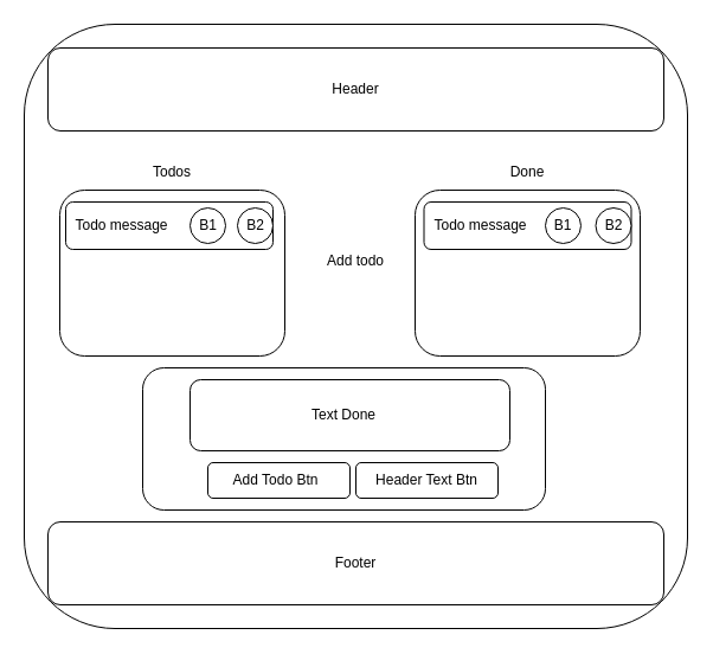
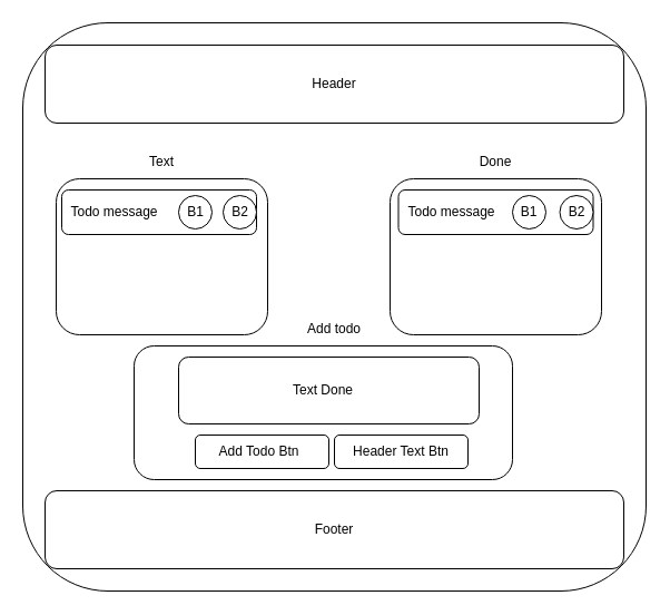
  <mxCell id="0" />
  <mxCell id="1" parent="0" />
  <mxCell id="2" value="" style="rounded=1;whiteSpace=wrap;html=1;" vertex="1" parent="1"><mxGeometry x="20" y="20" width="560" height="510" as="geometry" /></mxCell>
  <mxCell id="3" value="" style="rounded=1;whiteSpace=wrap;html=1;" vertex="1" parent="1"><mxGeometry x="40" y="40" width="520" height="70" as="geometry" /></mxCell>
  <mxCell id="4" value="Header" style="text;html=1;strokeColor=none;fillColor=none;align=center;verticalAlign=middle;whiteSpace=wrap;rounded=0;" vertex="1" parent="1"><mxGeometry x="270" y="60" width="60" height="30" as="geometry" /></mxCell>
  <mxCell id="5" value="" style="rounded=1;whiteSpace=wrap;html=1;" vertex="1" parent="1"><mxGeometry x="40" y="440" width="520" height="70" as="geometry" /></mxCell>
  <mxCell id="6" value="Footer" style="text;html=1;strokeColor=none;fillColor=none;align=center;verticalAlign=middle;whiteSpace=wrap;rounded=0;" vertex="1" parent="1"><mxGeometry x="270" y="460" width="60" height="30" as="geometry" /></mxCell>
  <mxCell id="7" value="" style="rounded=1;whiteSpace=wrap;html=1;" vertex="1" parent="1"><mxGeometry x="50" y="160" width="190" height="140" as="geometry" /></mxCell>
- <mxCell id="8" value="Todos" style="text;html=1;strokeColor=none;fillColor=none;align=center;verticalAlign=middle;whiteSpace=wrap;rounded=0;" vertex="1" parent="1"><mxGeometry x="115" y="130" width="60" height="30" as="geometry" /></mxCell>
+ <mxCell id="8" value="Text" style="text;html=1;strokeColor=none;fillColor=none;align=center;verticalAlign=middle;whiteSpace=wrap;rounded=0;" vertex="1" parent="1"><mxGeometry x="115" y="130" width="60" height="30" as="geometry" /></mxCell>
  <mxCell id="9" value="" style="rounded=1;whiteSpace=wrap;html=1;" vertex="1" parent="1"><mxGeometry x="350" y="160" width="190" height="140" as="geometry" /></mxCell>
  <mxCell id="10" value="Done" style="text;html=1;strokeColor=none;fillColor=none;align=center;verticalAlign=middle;whiteSpace=wrap;rounded=0;" vertex="1" parent="1"><mxGeometry x="415" y="130" width="60" height="30" as="geometry" /></mxCell>
  <mxCell id="11" value="" style="rounded=1;whiteSpace=wrap;html=1;" vertex="1" parent="1"><mxGeometry x="55" y="170" width="175" height="40" as="geometry" /></mxCell>
  <mxCell id="12" value="Todo message" style="text;html=1;strokeColor=none;fillColor=none;align=center;verticalAlign=middle;whiteSpace=wrap;rounded=0;" vertex="1" parent="1"><mxGeometry x="55" y="175" width="95" height="30" as="geometry" /></mxCell>
  <mxCell id="13" value="" style="ellipse;whiteSpace=wrap;html=1;aspect=fixed;" vertex="1" parent="1"><mxGeometry x="160" y="175" width="30" height="30" as="geometry" /></mxCell>
  <mxCell id="14" value="" style="ellipse;whiteSpace=wrap;html=1;aspect=fixed;" vertex="1" parent="1"><mxGeometry x="200" y="175" width="30" height="30" as="geometry" /></mxCell>
  <mxCell id="15" value="B1" style="text;html=1;strokeColor=none;fillColor=none;align=center;verticalAlign=middle;whiteSpace=wrap;rounded=0;" vertex="1" parent="1"><mxGeometry x="157.5" y="175" width="35" height="30" as="geometry" /></mxCell>
  <mxCell id="16" value="B2" style="text;html=1;strokeColor=none;fillColor=none;align=center;verticalAlign=middle;whiteSpace=wrap;rounded=0;" vertex="1" parent="1"><mxGeometry x="197.5" y="175" width="35" height="30" as="geometry" /></mxCell>
  <mxCell id="17" value="" style="rounded=1;whiteSpace=wrap;html=1;" vertex="1" parent="1"><mxGeometry x="357.5" y="170" width="175" height="40" as="geometry" /></mxCell>
  <mxCell id="18" value="Todo message" style="text;html=1;strokeColor=none;fillColor=none;align=center;verticalAlign=middle;whiteSpace=wrap;rounded=0;" vertex="1" parent="1"><mxGeometry x="357.5" y="175" width="95" height="30" as="geometry" /></mxCell>
  <mxCell id="19" value="" style="ellipse;whiteSpace=wrap;html=1;aspect=fixed;" vertex="1" parent="1"><mxGeometry x="460" y="175" width="30" height="30" as="geometry" /></mxCell>
  <mxCell id="20" value="" style="ellipse;whiteSpace=wrap;html=1;aspect=fixed;" vertex="1" parent="1"><mxGeometry x="502.5" y="175" width="30" height="30" as="geometry" /></mxCell>
  <mxCell id="21" value="B1" style="text;html=1;strokeColor=none;fillColor=none;align=center;verticalAlign=middle;whiteSpace=wrap;rounded=0;" vertex="1" parent="1"><mxGeometry x="460" y="175" width="30" height="30" as="geometry" /></mxCell>
  <mxCell id="22" value="B2" style="text;html=1;strokeColor=none;fillColor=none;align=center;verticalAlign=middle;whiteSpace=wrap;rounded=0;" vertex="1" parent="1"><mxGeometry x="502.5" y="175" width="30" height="30" as="geometry" /></mxCell>
  <mxCell id="23" value="" style="rounded=1;whiteSpace=wrap;html=1;" vertex="1" parent="1"><mxGeometry x="120" y="310" width="340" height="120" as="geometry" /></mxCell>
- <mxCell id="24" value="Add todo" style="text;html=1;strokeColor=none;fillColor=none;align=center;verticalAlign=middle;whiteSpace=wrap;rounded=0;" vertex="1" parent="1"><mxGeometry x="270" y="205" width="60" height="30" as="geometry" /></mxCell>
+ <mxCell id="24" value="Add todo" style="text;html=1;strokeColor=none;fillColor=none;align=center;verticalAlign=middle;whiteSpace=wrap;rounded=0;" vertex="1" parent="1"><mxGeometry x="270" y="280" width="60" height="30" as="geometry" /></mxCell>
  <mxCell id="25" value="" style="rounded=1;whiteSpace=wrap;html=1;" vertex="1" parent="1"><mxGeometry x="160" y="320" width="270" height="60" as="geometry" /></mxCell>
  <mxCell id="26" value="Text Done" style="text;html=1;strokeColor=none;fillColor=none;align=center;verticalAlign=middle;whiteSpace=wrap;rounded=0;" vertex="1" parent="1"><mxGeometry x="260" y="335" width="60" height="30" as="geometry" /></mxCell>
  <mxCell id="27" value="" style="rounded=1;whiteSpace=wrap;html=1;" vertex="1" parent="1"><mxGeometry x="175" y="390" width="120" height="30" as="geometry" /></mxCell>
  <mxCell id="28" value="Add Todo Btn" style="text;html=1;strokeColor=none;fillColor=none;align=center;verticalAlign=middle;whiteSpace=wrap;rounded=0;" vertex="1" parent="1"><mxGeometry x="175" y="390" width="115" height="30" as="geometry" /></mxCell>
  <mxCell id="29" value="" style="rounded=1;whiteSpace=wrap;html=1;" vertex="1" parent="1"><mxGeometry x="300" y="390" width="120" height="30" as="geometry" /></mxCell>
  <mxCell id="30" value="Header Text Btn" style="text;html=1;strokeColor=none;fillColor=none;align=center;verticalAlign=middle;whiteSpace=wrap;rounded=0;" vertex="1" parent="1"><mxGeometry x="300" y="390" width="120" height="30" as="geometry" /></mxCell>
